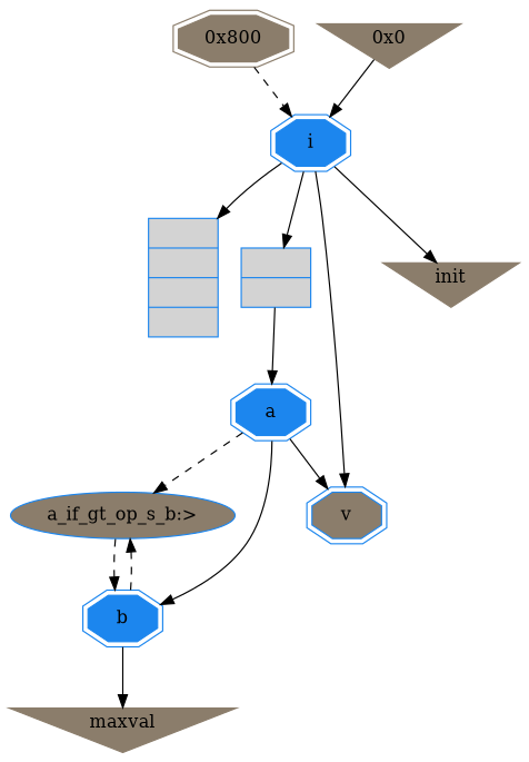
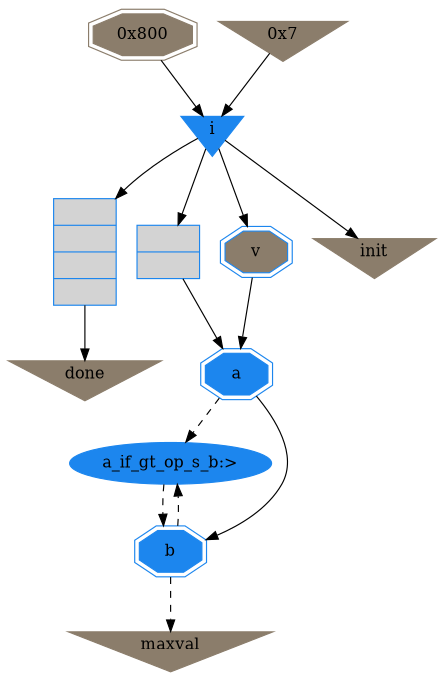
  digraph {
    node [color=dodgerblue2 shape=doubleoctagon style=filled]
    n1 [fillcolor=lightgray label="{|||}" shape=record]
+   n2 [color=bisque4 label=done shape=invtriangle]
    n3 [fillcolor=lightgray label="{|}" shape=record]
    n4 [label=a]
-   n5 [label="a_if_gt_op_s_b:>" shape=ellipse fillcolor=bisque4]
+   n5 [label="a_if_gt_op_s_b:>" shape=ellipse]
    n6 [label=b]
    n7 [color=bisque4 label=maxval shape=invtriangle]
    n8 [color=bisque4 label="0x800"]
-   n9 [label=i]
+   n9 [label=i shape=invtriangle]
    n10 [fillcolor=bisque4 label=v]
    n11 [color=bisque4 label=init shape=invtriangle]
-   n12 [color=bisque4 label="0x0" shape=invtriangle]
+   n12 [color=bisque4 label="0x7" shape=invtriangle]
+   n1 -> n2
    n3 -> n4
    n4 -> n5 [style=dashed]
    n4 -> n6
    n5 -> n6 [style=dashed]
    n6 -> n5 [style=dashed]
-   n6 -> n7
-   n8 -> n9 [style=dashed]
+   n6 -> n7 [style=dashed]
+   n8 -> n9
    n9 -> n1 [headport=input]
    n9 -> n3 [headport=input]
    n9 -> n10
    n9 -> n11
-   n4 -> n10
+   n10 -> n4
    n12 -> n9
  }
